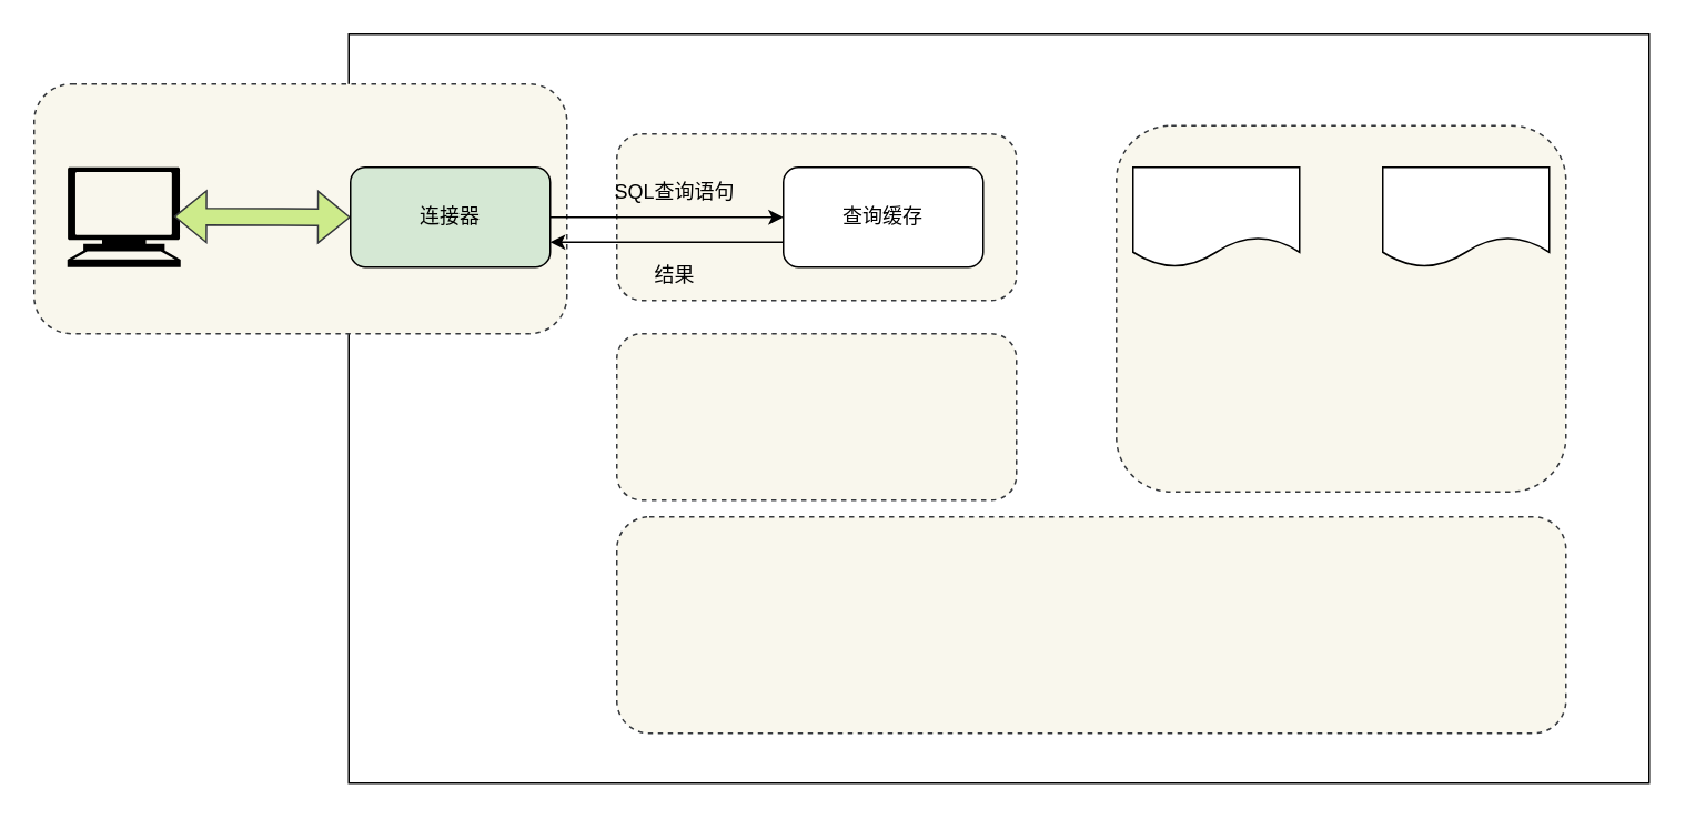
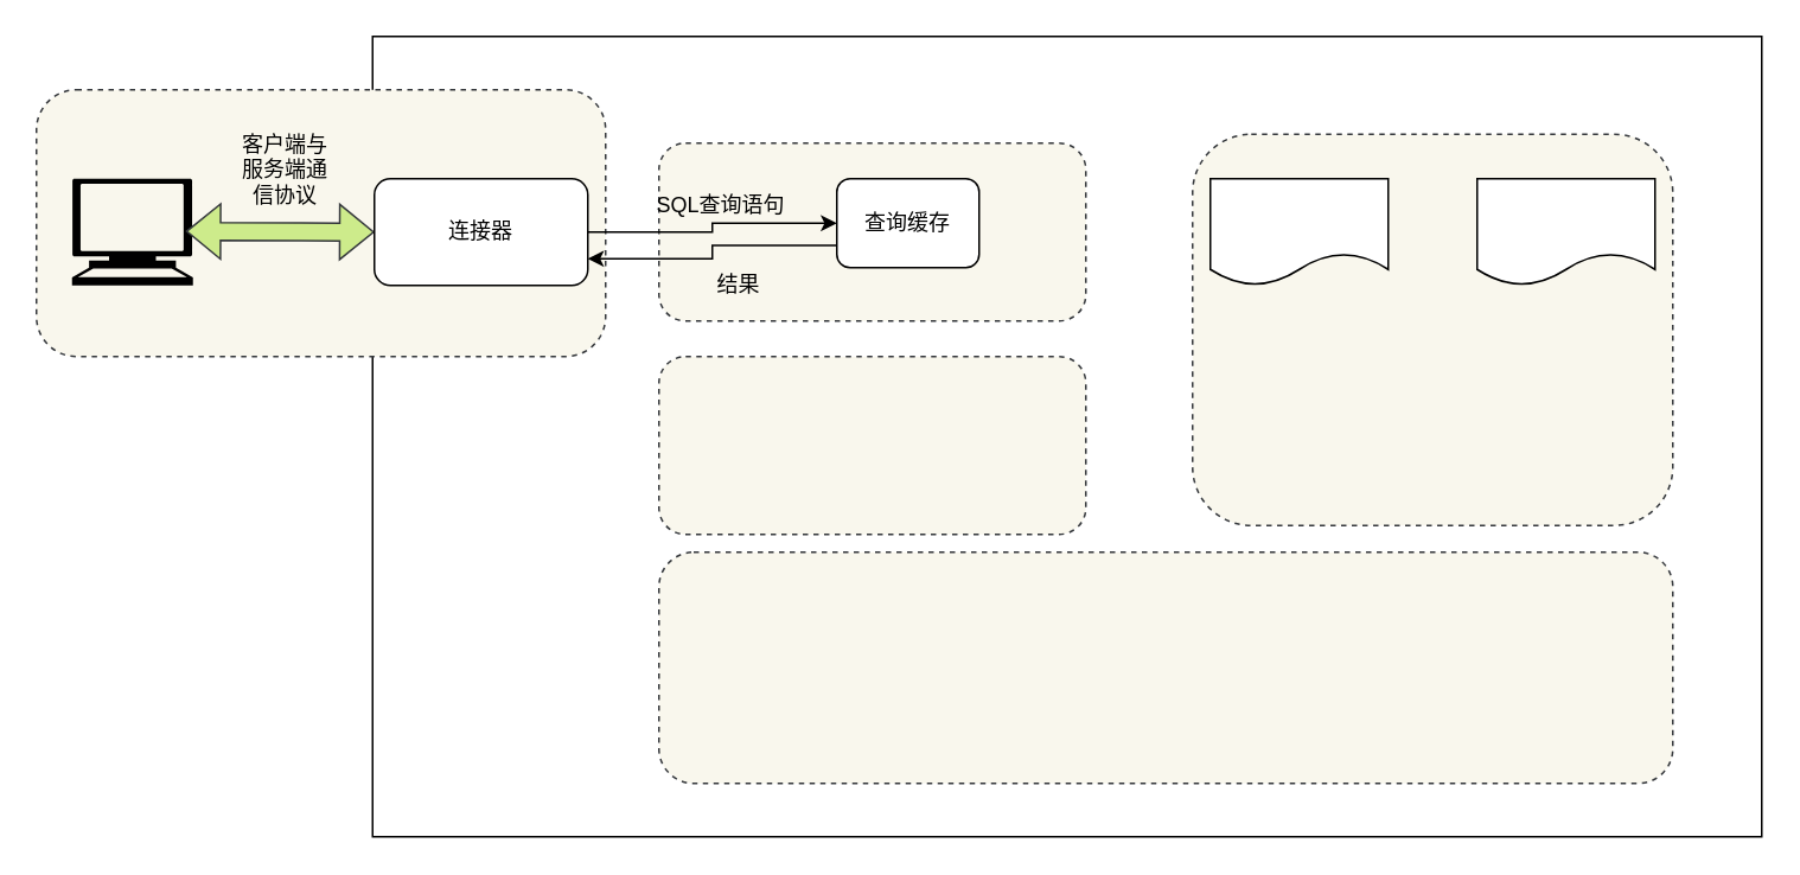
  <mxCell id="0" />
  <mxCell id="1" parent="0" />
  <mxCell id="2" value="" style="rounded=0;whiteSpace=wrap;html=1;" vertex="1" parent="1"><mxGeometry x="209" y="20" width="781" height="450" as="geometry" /></mxCell>
  <mxCell id="3" value="" style="rounded=1;whiteSpace=wrap;html=1;dashed=1;fillColor=#f9f7ed;strokeColor=#36393d;" vertex="1" parent="1"><mxGeometry x="20" y="50" width="320" height="150" as="geometry" /></mxCell>
  <mxCell id="4" value="" style="shape=mxgraph.signs.tech.computer;html=1;pointerEvents=1;fillColor=#000000;strokeColor=none;verticalLabelPosition=bottom;verticalAlign=top;align=center;sketch=0;" vertex="1" parent="1"><mxGeometry x="40" y="100" width="68" height="60" as="geometry" /></mxCell>
  <mxCell id="5" value="" style="shape=flexArrow;endArrow=classic;startArrow=classic;html=1;rounded=0;entryX=1;entryY=0.5;entryDx=0;entryDy=0;" edge="1" parent="1" source="7"><mxGeometry width="100" height="100" relative="1" as="geometry"><mxPoint x="108" y="129.57" as="sourcePoint" /><mxPoint x="280" y="130" as="targetPoint" /></mxGeometry></mxCell>
  <mxCell id="6" value="" style="shape=flexArrow;endArrow=classic;startArrow=classic;html=1;rounded=0;entryX=0;entryY=0.5;entryDx=0;entryDy=0;fillColor=#cdeb8b;strokeColor=#36393d;" edge="1" parent="1" target="7"><mxGeometry width="100" height="100" relative="1" as="geometry"><mxPoint x="104" y="129.57" as="sourcePoint" /><mxPoint x="306" y="130" as="targetPoint" /></mxGeometry></mxCell>
- <mxCell id="7" value="连接器" style="rounded=1;whiteSpace=wrap;html=1;fillColor=#d5e8d4;" vertex="1" parent="1"><mxGeometry x="210" y="100" width="120" height="60" as="geometry" /></mxCell>
+ <mxCell id="7" value="连接器" style="rounded=1;whiteSpace=wrap;html=1;" vertex="1" parent="1"><mxGeometry x="210" y="100" width="120" height="60" as="geometry" /></mxCell>
+ <mxCell id="8" value="客户端与服务端通信协议" style="text;html=1;strokeColor=none;fillColor=none;align=center;verticalAlign=middle;whiteSpace=wrap;rounded=0;" vertex="1" parent="1"><mxGeometry x="130" y="80" width="60" height="30" as="geometry" /></mxCell>
  <mxCell id="9" value="" style="rounded=1;whiteSpace=wrap;html=1;dashed=1;fillColor=#f9f7ed;strokeColor=#36393d;" vertex="1" parent="1"><mxGeometry x="370" y="80" width="240" height="100" as="geometry" /></mxCell>
  <mxCell id="10" value="" style="rounded=1;whiteSpace=wrap;html=1;dashed=1;fillColor=#f9f7ed;strokeColor=#36393d;" vertex="1" parent="1"><mxGeometry x="370" y="200" width="240" height="100" as="geometry" /></mxCell>
  <mxCell id="11" style="edgeStyle=orthogonalEdgeStyle;rounded=0;orthogonalLoop=1;jettySize=auto;html=1;entryX=0;entryY=0.5;entryDx=0;entryDy=0;" edge="1" parent="1" source="7" target="15"><mxGeometry relative="1" as="geometry" /></mxCell>
  <mxCell id="12" value="" style="rounded=1;whiteSpace=wrap;html=1;dashed=1;fillColor=#f9f7ed;strokeColor=#36393d;" vertex="1" parent="1"><mxGeometry x="370" y="310" width="570" height="130" as="geometry" /></mxCell>
  <mxCell id="13" value="" style="rounded=1;whiteSpace=wrap;html=1;dashed=1;fillColor=#f9f7ed;strokeColor=#36393d;" vertex="1" parent="1"><mxGeometry x="670" y="75" width="270" height="220" as="geometry" /></mxCell>
  <mxCell id="14" style="edgeStyle=orthogonalEdgeStyle;rounded=0;orthogonalLoop=1;jettySize=auto;html=1;exitX=0;exitY=0.75;exitDx=0;exitDy=0;entryX=1;entryY=0.75;entryDx=0;entryDy=0;" edge="1" parent="1" source="15" target="7"><mxGeometry relative="1" as="geometry" /></mxCell>
- <mxCell id="15" value="查询缓存" style="rounded=1;whiteSpace=wrap;html=1;" vertex="1" parent="1"><mxGeometry x="470" y="100" width="120" height="60" as="geometry" /></mxCell>
+ <mxCell id="15" value="查询缓存" style="rounded=1;whiteSpace=wrap;html=1;" vertex="1" parent="1"><mxGeometry x="470" y="100" width="80" height="50" as="geometry" /></mxCell>
  <mxCell id="16" value="SQL查询语句" style="text;html=1;strokeColor=none;fillColor=none;align=center;verticalAlign=middle;whiteSpace=wrap;rounded=0;" vertex="1" parent="1"><mxGeometry x="350" y="100" width="110" height="30" as="geometry" /></mxCell>
- <mxCell id="17" value="结果" style="text;html=1;strokeColor=none;fillColor=none;align=center;verticalAlign=middle;whiteSpace=wrap;rounded=0;" vertex="1" parent="1"><mxGeometry x="375" y="150" width="60" height="30" as="geometry" /></mxCell>
+ <mxCell id="17" value="结果" style="text;html=1;strokeColor=none;fillColor=none;align=center;verticalAlign=middle;whiteSpace=wrap;rounded=0;" vertex="1" parent="1"><mxGeometry x="385" y="145" width="60" height="30" as="geometry" /></mxCell>
  <mxCell id="18" value="" style="shape=document;whiteSpace=wrap;html=1;boundedLbl=1;" vertex="1" parent="1"><mxGeometry x="680" y="100" width="100" height="60" as="geometry" /></mxCell>
  <mxCell id="19" value="" style="shape=document;whiteSpace=wrap;html=1;boundedLbl=1;" vertex="1" parent="1"><mxGeometry x="830" y="100" width="100" height="60" as="geometry" /></mxCell>
